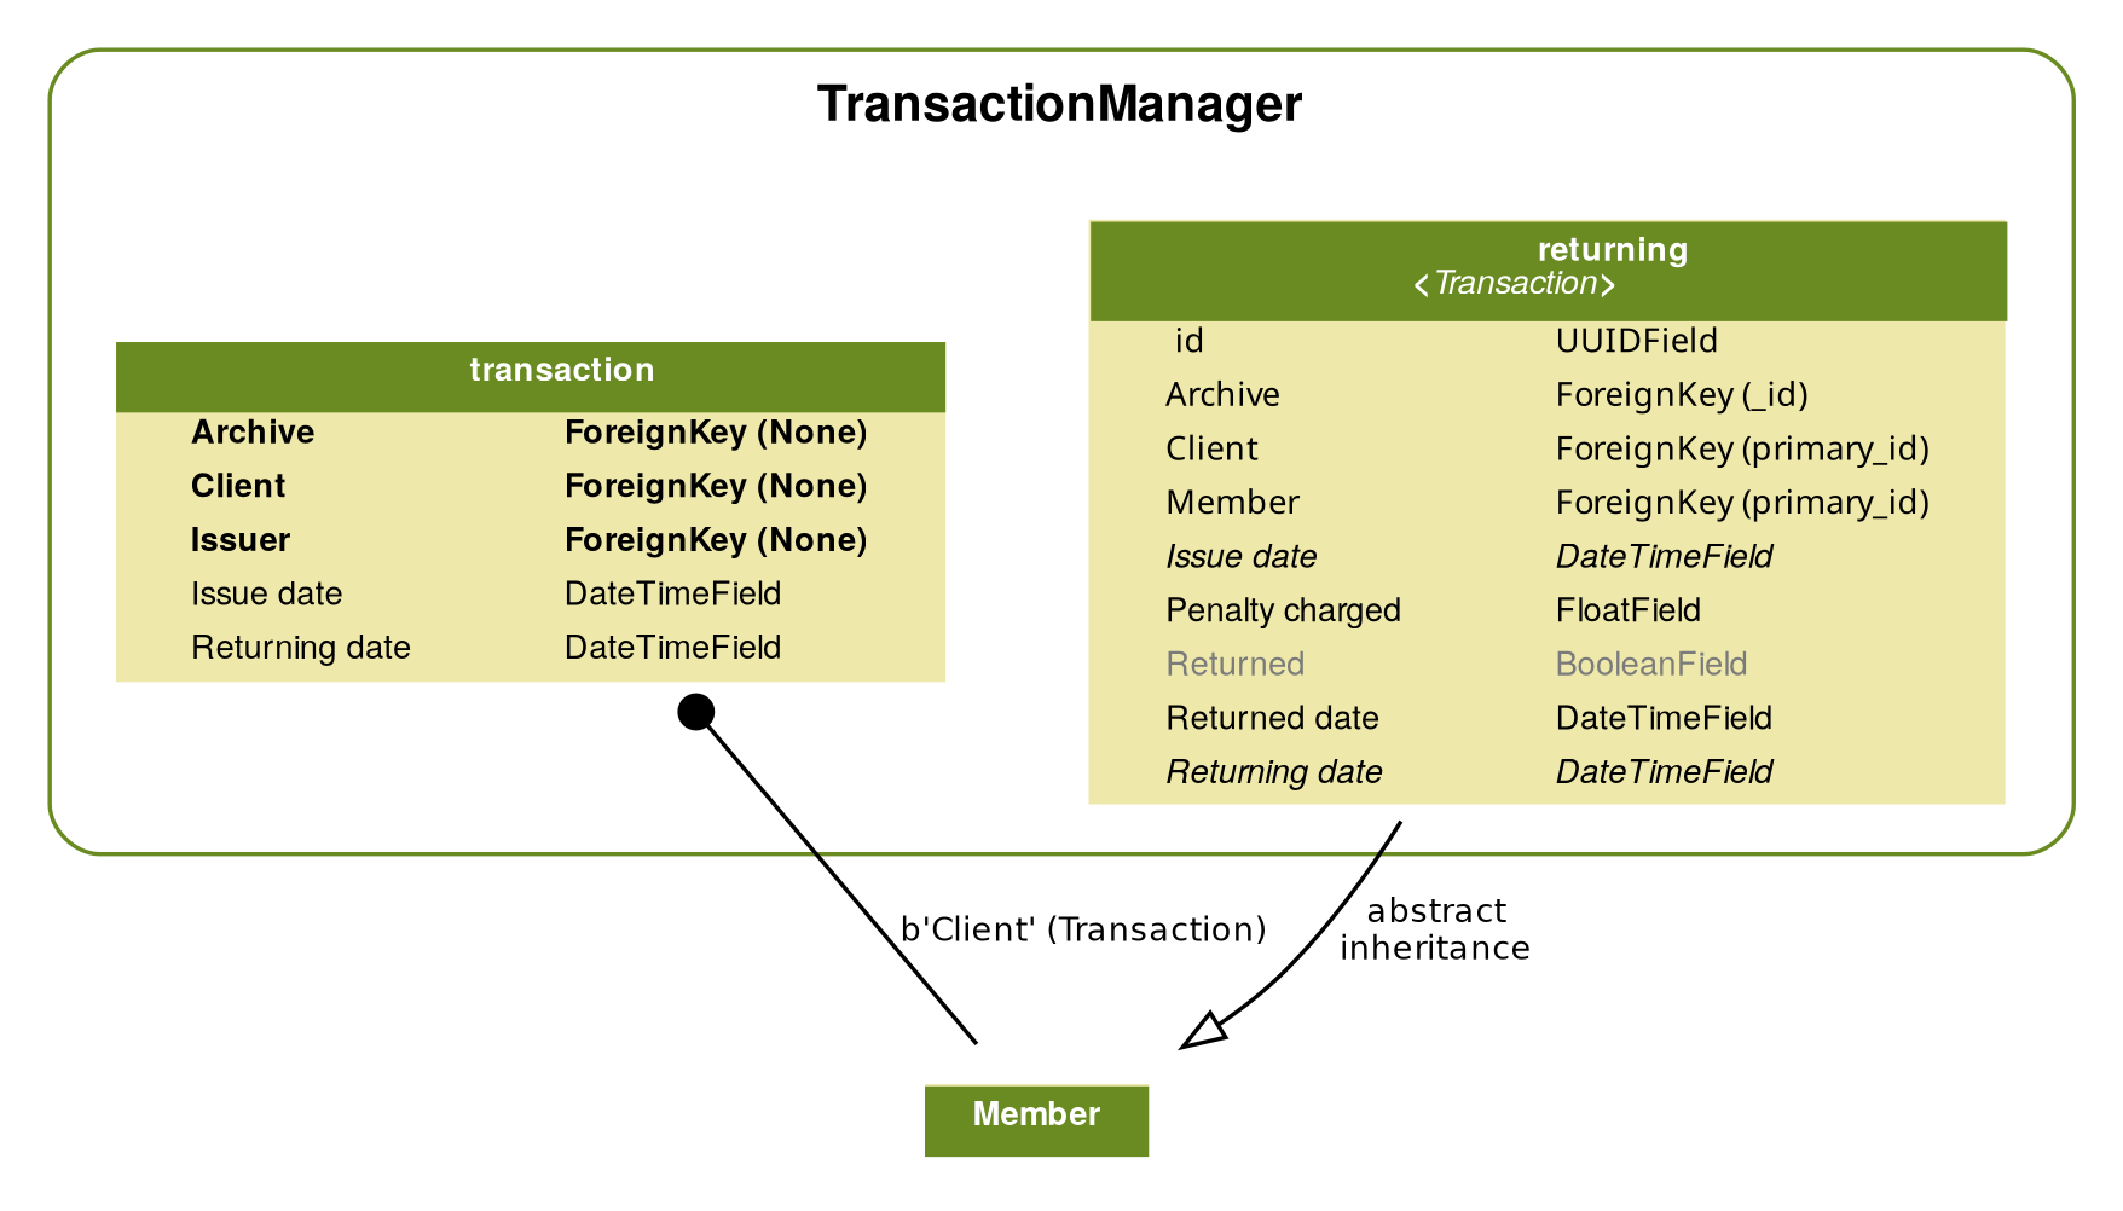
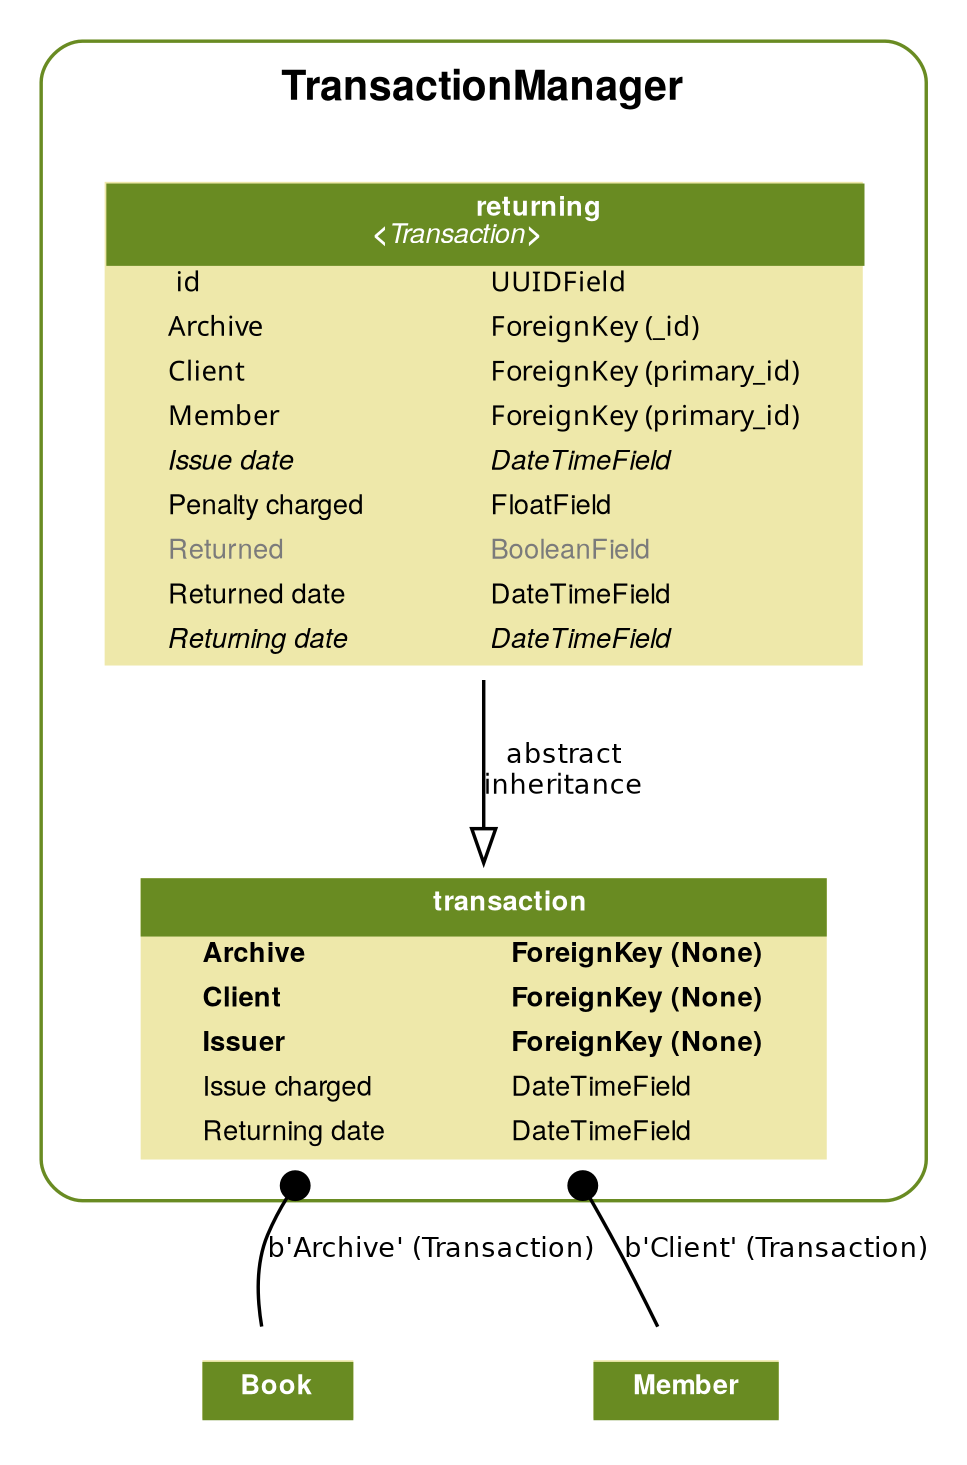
  digraph {
    fontname=Helvetica
    fontsize=8
    splines=true
    node [fontname=Helvetica fontsize=8 shape=plaintext]
    edge [arrowhead=none arrowtail=dot dir=both fontname=Helvetica fontsize=8]
-   n1 [label=<       <TABLE BGCOLOR="palegoldenrod" BORDER="0" CELLBORDER="0" CELLSPACING="0">       <TR><TD COLSPAN="2" CELLPADDING="4" ALIGN="CENTER" BGCOLOR="olivedrab4">       <FONT FACE="Helvetica Bold" COLOR="white">       transaction       </FONT></TD></TR>            <TR><TD ALIGN="LEFT" BORDER="0">       <FONT FACE="Helvetica Bold">Archive</FONT>       </TD><TD ALIGN="LEFT">       <FONT FACE="Helvetica Bold">ForeignKey (None)</FONT>       </TD></TR>            <TR><TD ALIGN="LEFT" BORDER="0">       <FONT FACE="Helvetica Bold">Client</FONT>       </TD><TD ALIGN="LEFT">       <FONT FACE="Helvetica Bold">ForeignKey (None)</FONT>       </TD></TR>            <TR><TD ALIGN="LEFT" BORDER="0">       <FONT FACE="Helvetica Bold">Issuer</FONT>       </TD><TD ALIGN="LEFT">       <FONT FACE="Helvetica Bold">ForeignKey (None)</FONT>       </TD></TR>            <TR><TD ALIGN="LEFT" BORDER="0">       <FONT FACE="Helvetica ">Issue date</FONT>       </TD><TD ALIGN="LEFT">       <FONT FACE="Helvetica ">DateTimeField</FONT>       </TD></TR>            <TR><TD ALIGN="LEFT" BORDER="0">       <FONT FACE="Helvetica ">Returning date</FONT>       </TD><TD ALIGN="LEFT">       <FONT FACE="Helvetica ">DateTimeField</FONT>       </TD></TR>            </TABLE>       >]
+   n1 [label=<       <TABLE BGCOLOR="palegoldenrod" BORDER="0" CELLBORDER="0" CELLSPACING="0">       <TR><TD COLSPAN="2" CELLPADDING="4" ALIGN="CENTER" BGCOLOR="olivedrab4">       <FONT FACE="Helvetica Bold" COLOR="white">       transaction       </FONT></TD></TR>            <TR><TD ALIGN="LEFT" BORDER="0">       <FONT FACE="Helvetica Bold">Archive</FONT>       </TD><TD ALIGN="LEFT">       <FONT FACE="Helvetica Bold">ForeignKey (None)</FONT>       </TD></TR>            <TR><TD ALIGN="LEFT" BORDER="0">       <FONT FACE="Helvetica Bold">Client</FONT>       </TD><TD ALIGN="LEFT">       <FONT FACE="Helvetica Bold">ForeignKey (None)</FONT>       </TD></TR>            <TR><TD ALIGN="LEFT" BORDER="0">       <FONT FACE="Helvetica Bold">Issuer</FONT>       </TD><TD ALIGN="LEFT">       <FONT FACE="Helvetica Bold">ForeignKey (None)</FONT>       </TD></TR>            <TR><TD ALIGN="LEFT" BORDER="0">       <FONT FACE="Helvetica ">Issue charged</FONT>       </TD><TD ALIGN="LEFT">       <FONT FACE="Helvetica ">DateTimeField</FONT>       </TD></TR>            <TR><TD ALIGN="LEFT" BORDER="0">       <FONT FACE="Helvetica ">Returning date</FONT>       </TD><TD ALIGN="LEFT">       <FONT FACE="Helvetica ">DateTimeField</FONT>       </TD></TR>            </TABLE>       >]
    n2 [label=<       <TABLE BGCOLOR="palegoldenrod" BORDER="0" CELLBORDER="0" CELLSPACING="0">       <TR><TD COLSPAN="2" CELLPADDING="4" ALIGN="CENTER" BGCOLOR="olivedrab4">       <FONT FACE="Helvetica Bold" COLOR="white">       returning<BR/>&lt;<FONT FACE="Helvetica Italic">Transaction</FONT>&gt;       </FONT></TD></TR>            <TR><TD ALIGN="LEFT" BORDER="0">       <FONT FACE="Helvetica ItalicBold"> id</FONT>       </TD><TD ALIGN="LEFT">       <FONT FACE="Helvetica ItalicBold">UUIDField</FONT>       </TD></TR>            <TR><TD ALIGN="LEFT" BORDER="0">       <FONT FACE="Helvetica ItalicBold">Archive</FONT>       </TD><TD ALIGN="LEFT">       <FONT FACE="Helvetica ItalicBold">ForeignKey (_id)</FONT>       </TD></TR>            <TR><TD ALIGN="LEFT" BORDER="0">       <FONT FACE="Helvetica ItalicBold">Client</FONT>       </TD><TD ALIGN="LEFT">       <FONT FACE="Helvetica ItalicBold">ForeignKey (primary_id)</FONT>       </TD></TR>            <TR><TD ALIGN="LEFT" BORDER="0">       <FONT FACE="Helvetica ItalicBold">Member</FONT>       </TD><TD ALIGN="LEFT">       <FONT FACE="Helvetica ItalicBold">ForeignKey (primary_id)</FONT>       </TD></TR>            <TR><TD ALIGN="LEFT" BORDER="0">       <FONT FACE="Helvetica Italic">Issue date</FONT>       </TD><TD ALIGN="LEFT">       <FONT FACE="Helvetica Italic">DateTimeField</FONT>       </TD></TR>            <TR><TD ALIGN="LEFT" BORDER="0">       <FONT FACE="Helvetica ">Penalty charged</FONT>       </TD><TD ALIGN="LEFT">       <FONT FACE="Helvetica ">FloatField</FONT>       </TD></TR>            <TR><TD ALIGN="LEFT" BORDER="0">       <FONT COLOR="#7B7B7B" FACE="Helvetica ">Returned</FONT>       </TD><TD ALIGN="LEFT">       <FONT COLOR="#7B7B7B" FACE="Helvetica ">BooleanField</FONT>       </TD></TR>            <TR><TD ALIGN="LEFT" BORDER="0">       <FONT FACE="Helvetica ">Returned date</FONT>       </TD><TD ALIGN="LEFT">       <FONT FACE="Helvetica ">DateTimeField</FONT>       </TD></TR>            <TR><TD ALIGN="LEFT" BORDER="0">       <FONT FACE="Helvetica Italic">Returning date</FONT>       </TD><TD ALIGN="LEFT">       <FONT FACE="Helvetica Italic">DateTimeField</FONT>       </TD></TR>            </TABLE>       >]
+   n3 [label=<   <TABLE BGCOLOR="palegoldenrod" BORDER="0" CELLBORDER="0" CELLSPACING="0">   <TR><TD COLSPAN="2" CELLPADDING="4" ALIGN="CENTER" BGCOLOR="olivedrab4">   <FONT FACE="Helvetica Bold" COLOR="white">Book</FONT>   </TD></TR>   </TABLE>   >]
    n4 [label=<   <TABLE BGCOLOR="palegoldenrod" BORDER="0" CELLBORDER="0" CELLSPACING="0">   <TR><TD COLSPAN="2" CELLPADDING="4" ALIGN="CENTER" BGCOLOR="olivedrab4">   <FONT FACE="Helvetica Bold" COLOR="white">Member</FONT>   </TD></TR>   </TABLE>   >]
    subgraph cluster_1 {
      color=olivedrab4
      label=<           <TABLE BORDER="0" CELLBORDER="0" CELLSPACING="0">           <TR><TD COLSPAN="2" CELLPADDING="4" ALIGN="CENTER">           <FONT FACE="Helvetica Bold" COLOR="Black" POINT-SIZE="12">           TransactionManager           </FONT>           </TD></TR>           </TABLE>           >
      style=rounded
      n1
      n2
    }
+   n1 -> n3 [label="b&#39;Archive&#39; (Transaction)"]
    n1 -> n4 [label="b&#39;Client&#39; (Transaction)"]
-   n2 -> n4 [arrowhead=empty arrowtail=none label="abstract\ninheritance"]
+   n2 -> n1 [arrowhead=empty arrowtail=none label="abstract\ninheritance"]
  }
